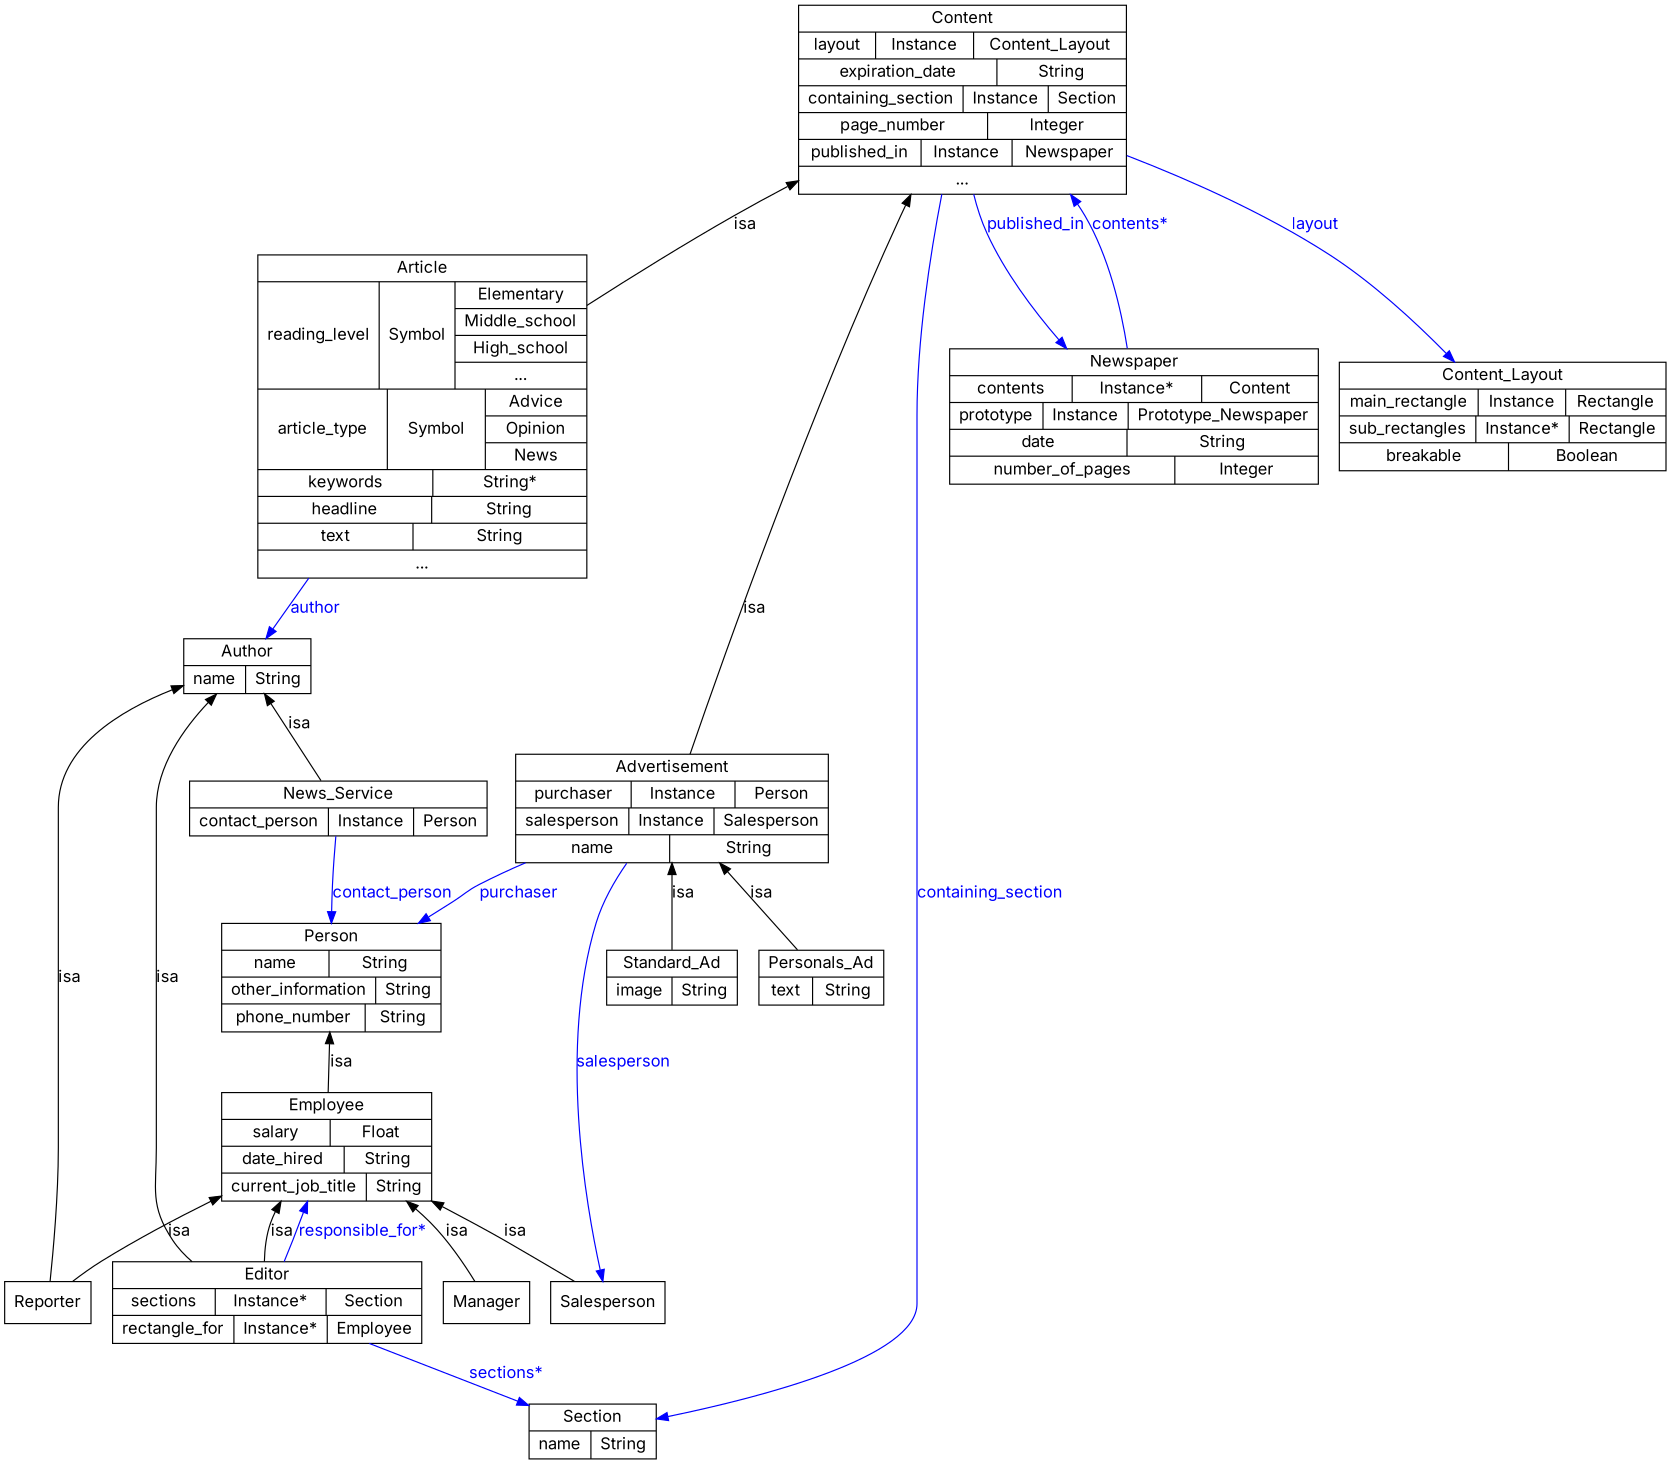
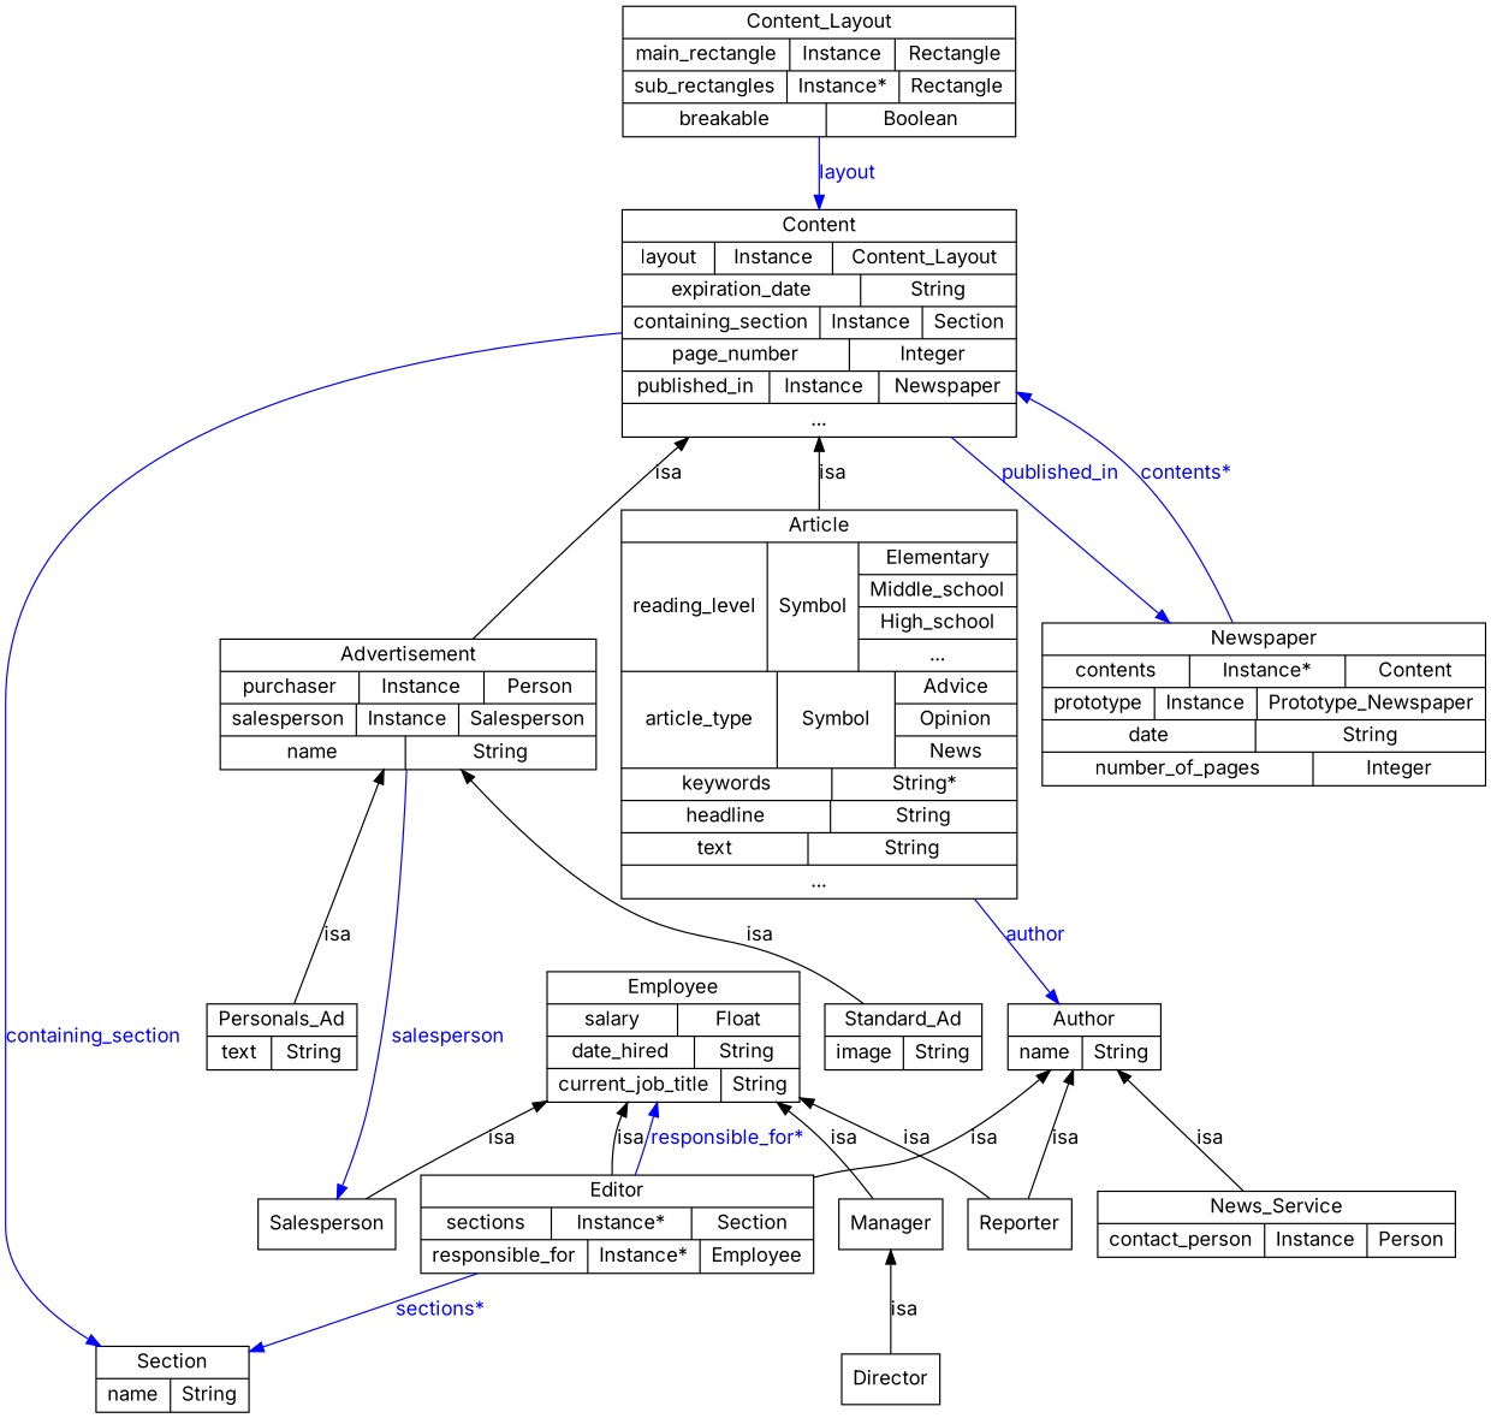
  digraph {
    fontname=Inter
    node [color="0.0,0.0,0.0" fontcolor="0.0,0.0,0.0" fontname=Inter shape=record]
    edge [color="0.0,0.0,0.0" dir=back fontcolor="0.0,0.0,0.0" fontname=Inter]
    n1 [height=1.2917 label="{Employee|{salary|Float}|{date_hired|String}|{current_job_title|String}}" width=2.1944]
    n2 [height=0.5 label=Salesperson shape=box width=1.1667]
    n3 [height=0.5 label=Manager shape=box width=0.90278]
-   n4 [height=0.97222 label="{Editor|{sections|Instance*|{Section}}|{rectangle_for|Instance*|{Employee}}}" width=3.4167]
+   n4 [height=0.97222 label="{Editor|{sections|Instance*|{Section}}|{responsible_for|Instance*|{Employee}}}" width=3.4167]
    n5 [height=0.5 label=Reporter shape=box width=0.91667]
+   n6 [height=0.5 label=Director shape=box width=0.86111]
    n7 [height=0.65278 label="{Section|{name|String}}" width=1.3333]
-   n8 [height=1.2917 label="{Person|{name|String}|{other_information|String}|{phone_number|String}}" width=2.3056]
    n9 [height=0.65278 label="{Author|{name|String}}" width=1.3333]
    n10 [height=0.65278 label="{News_Service|{contact_person|Instance|{Person}}}" width=3.0972]
    n11 [height=1.2917 label="{Advertisement|{purchaser|Instance|{Person}}|{salesperson|Instance|{Salesperson}}|{name|String}}" width=3.1806]
    n12 [height=0.65278 label="{Personals_Ad|{text|String}}" width=1.3194]
    n13 [height=0.65278 label="{Standard_Ad|{image|String}}" width=1.375]
    n14 [height=2.25 label="{Content|{layout|Instance|{Content_Layout}}|{expiration_date|String}|{containing_section|Instance|{Section}}|{page_number|Integer}|{published_in|Instance|{Newspaper}}|{...}}" width=3.375]
    n15 [height=3.8472 label="{Article|{reading_level|Symbol|{Elementary|Middle_school|High_school|...}}|{article_type|Symbol|{Advice|Opinion|News}}|{keywords|String*}|{headline|String}|{text|String}|{...}}" width=3.4722]
    n16 [height=1.6111 label="{Newspaper|{contents|Instance*|{Content}}|{prototype|Instance|{Prototype_Newspaper}}|{date|String}|{number_of_pages|Integer}}" width=3.8472]
    n17 [height=1.2917 label="{Content_Layout|{main_rectangle|Instance|{Rectangle}}|{sub_rectangles|Instance*|{Rectangle}}|{breakable|Boolean}}" width=3.3472]
    n1 -> n2 [label=isa]
    n1 -> n3 [label=isa]
    n1 -> n4 [label=isa]
    n1 -> n5 [label=isa]
+   n3 -> n6 [label=isa]
    n4 -> n1 [color="0.6666667,1.0,1.0" fontcolor="0.6666667,1.0,1.0" label="responsible_for*" style=filled dir=""]
    n4 -> n7 [color="0.6666667,1.0,1.0" fontcolor="0.6666667,1.0,1.0" label="sections*" style=filled dir=""]
-   n8 -> n1 [label=isa]
    n9 -> n4 [label=isa]
    n9 -> n5 [label=isa]
    n9 -> n10 [label=isa]
-   n10 -> n8 [color="0.6666667,1.0,1.0" fontcolor="0.6666667,1.0,1.0" label=contact_person style=filled dir=""]
    n11 -> n2 [color="0.6666667,1.0,1.0" fontcolor="0.6666667,1.0,1.0" label=salesperson style=filled dir=""]
-   n11 -> n8 [color="0.6666667,1.0,1.0" fontcolor="0.6666667,1.0,1.0" label=purchaser style=filled dir=""]
    n11 -> n12 [label=isa]
    n11 -> n13 [label=isa]
    n14 -> n7 [color="0.6666667,1.0,1.0" fontcolor="0.6666667,1.0,1.0" label=containing_section style=filled dir=""]
    n14 -> n11 [label=isa style=filled]
    n14 -> n15 [label=isa]
    n14 -> n16 [color="0.6666667,1.0,1.0" fontcolor="0.6666667,1.0,1.0" label=published_in style=filled dir=""]
-   n14 -> n17 [color="0.6666667,1.0,1.0" fontcolor="0.6666667,1.0,1.0" label=layout style=filled dir=""]
+   n17 -> n14 [color="0.6666667,1.0,1.0" fontcolor="0.6666667,1.0,1.0" label=layout style=filled dir=""]
    n15 -> n9 [color="0.6666667,1.0,1.0" fontcolor="0.6666667,1.0,1.0" label=author style=filled dir=""]
    n16 -> n14 [color="0.6666667,1.0,1.0" fontcolor="0.6666667,1.0,1.0" label="contents*" style=filled dir=""]
  }
